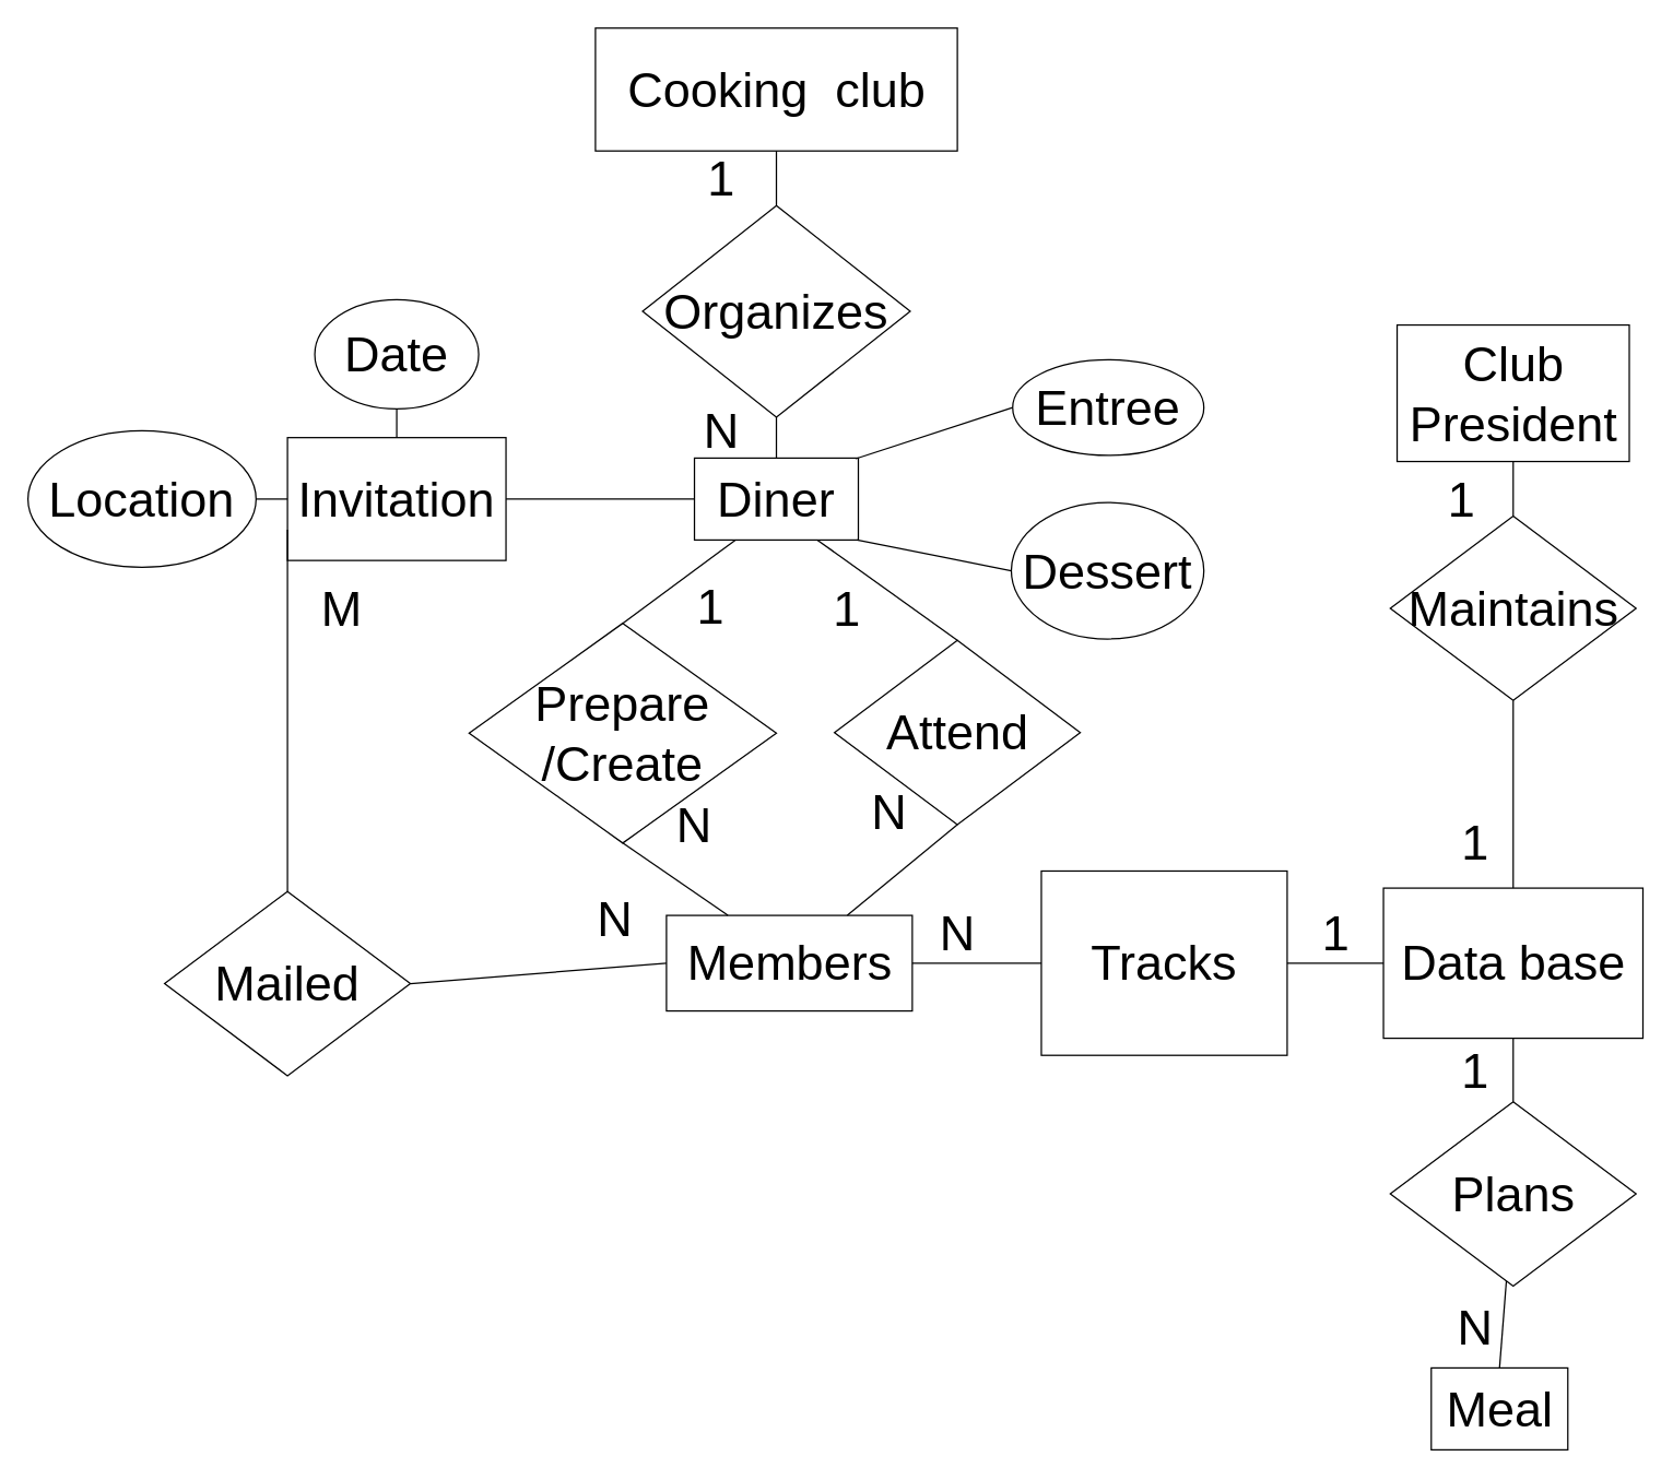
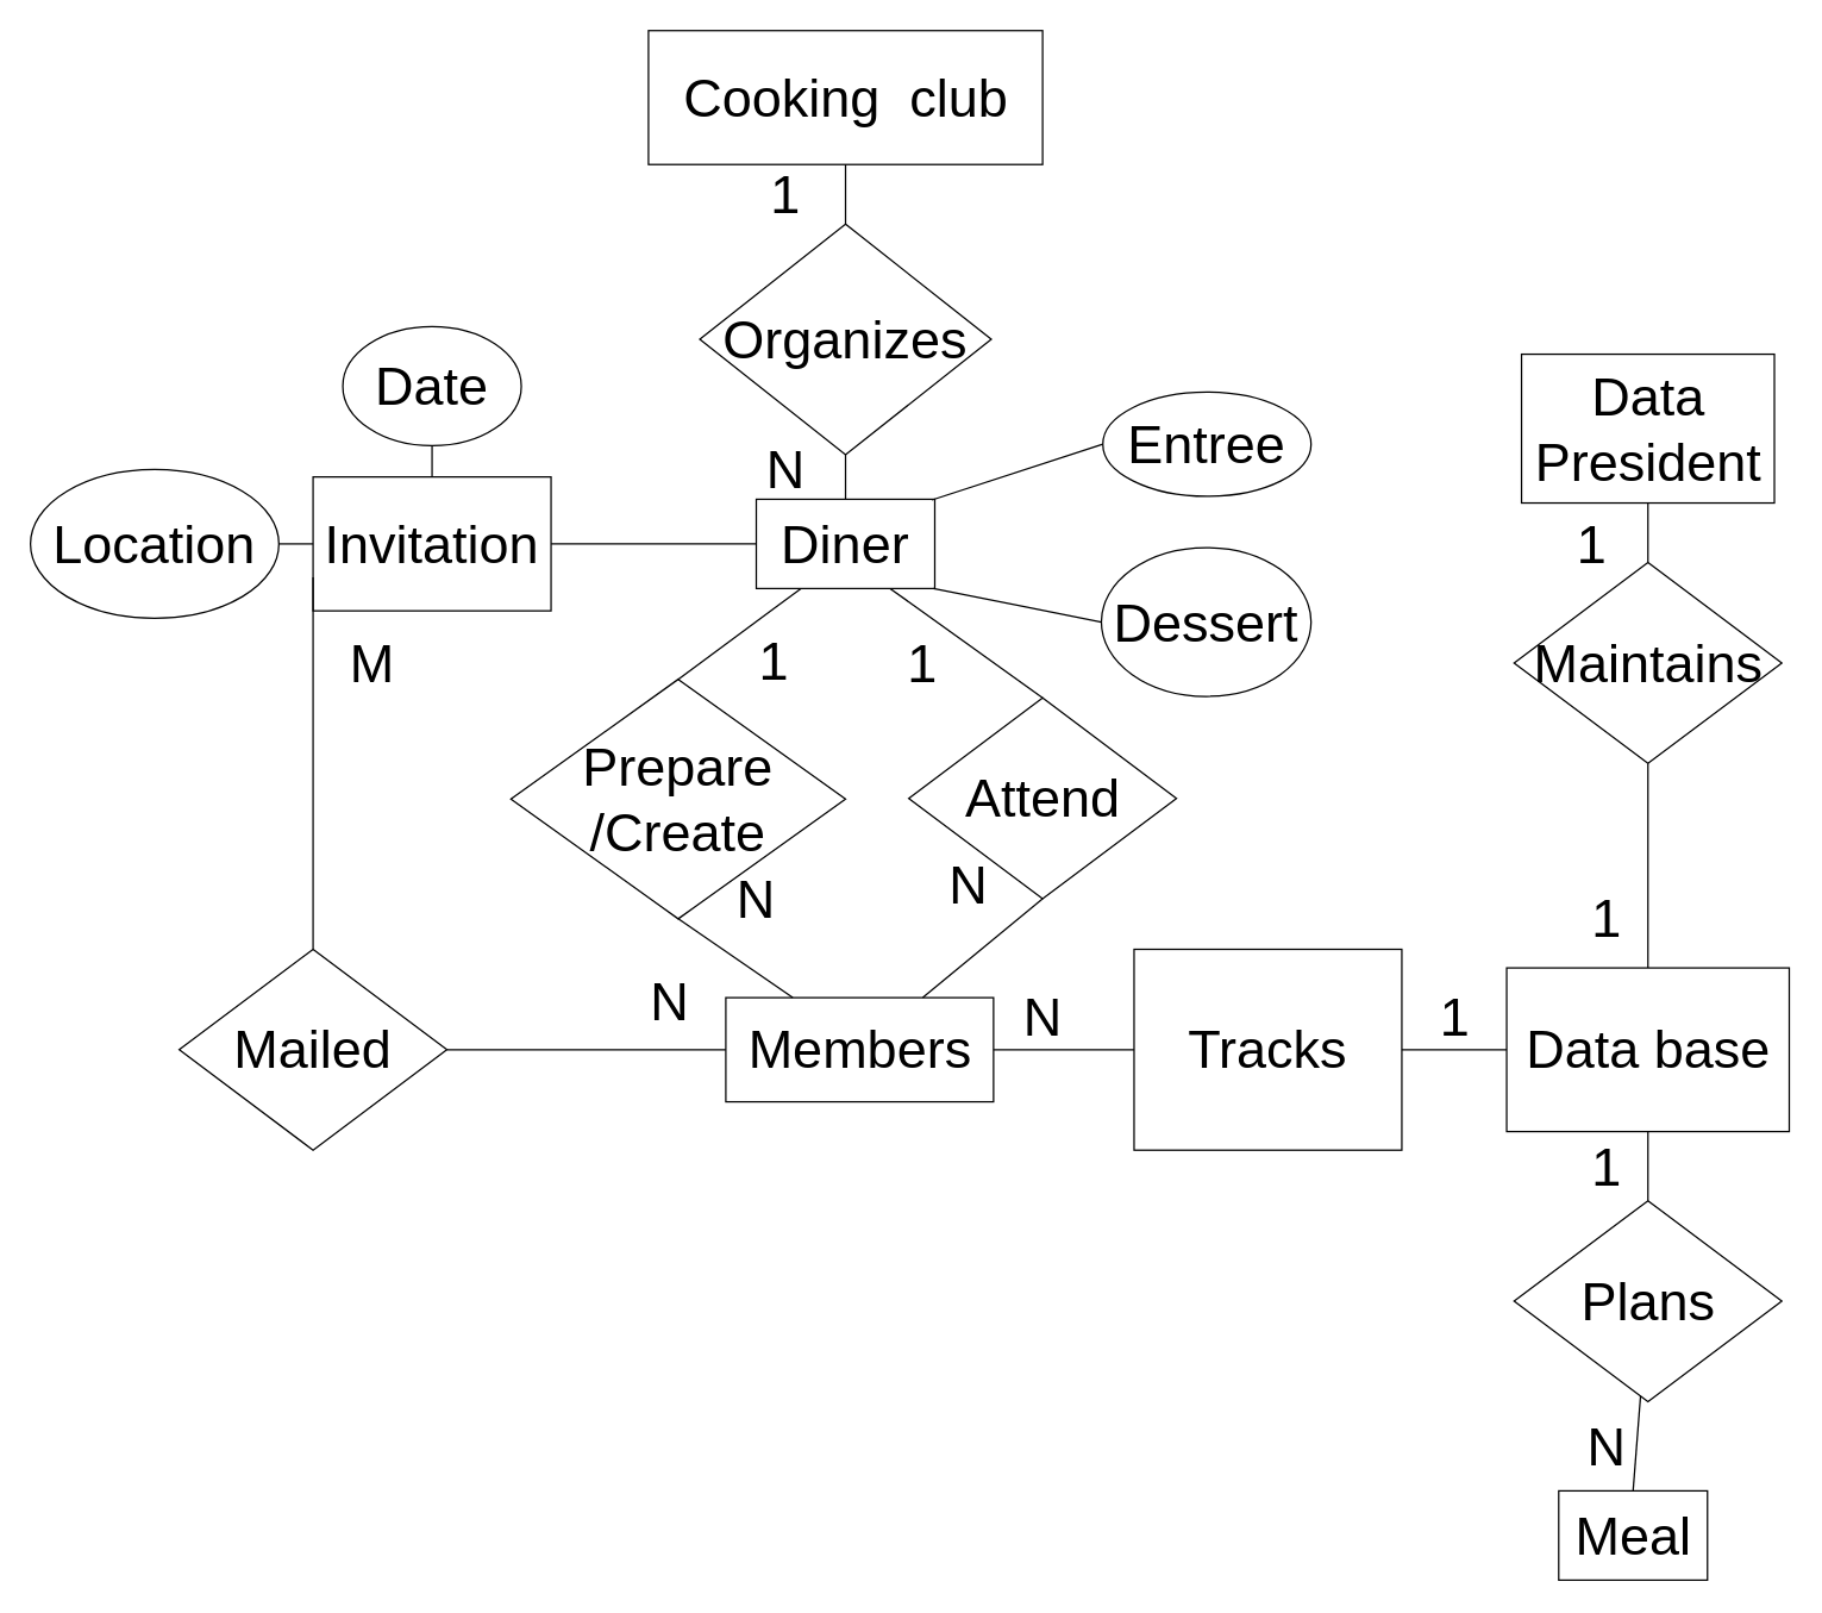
  <mxCell id="0" />
  <mxCell id="1" parent="0" />
  <mxCell id="2" value="&lt;font style=&quot;font-size: 36px&quot;&gt;Diner&lt;/font&gt;" style="rounded=0;whiteSpace=wrap;html=1;" parent="1" vertex="1"><mxGeometry x="508" y="335" width="120" height="60" as="geometry" /></mxCell>
  <mxCell id="3" value="&lt;font style=&quot;font-size: 36px&quot;&gt;Members&lt;/font&gt;" style="rounded=0;whiteSpace=wrap;html=1;" parent="1" vertex="1"><mxGeometry x="487.5" y="670" width="180" height="70" as="geometry" /></mxCell>
- <mxCell id="4" value="&lt;span style=&quot;font-size: 36px&quot;&gt;Club President&lt;/span&gt;" style="rounded=0;whiteSpace=wrap;html=1;" parent="1" vertex="1"><mxGeometry x="1022.5" y="237.5" width="170" height="100" as="geometry" /></mxCell>
+ <mxCell id="4" value="&lt;span style=&quot;font-size: 36px&quot;&gt;Data President&lt;/span&gt;" style="rounded=0;whiteSpace=wrap;html=1;" parent="1" vertex="1"><mxGeometry x="1022.5" y="237.5" width="170" height="100" as="geometry" /></mxCell>
  <mxCell id="5" value="&lt;font style=&quot;font-size: 36px&quot;&gt;Data base&lt;/font&gt;" style="rounded=0;whiteSpace=wrap;html=1;" parent="1" vertex="1"><mxGeometry x="1012.5" y="650" width="190" height="110" as="geometry" /></mxCell>
  <mxCell id="6" value="&lt;font style=&quot;font-size: 36px&quot;&gt;Meal&lt;/font&gt;" style="rounded=0;whiteSpace=wrap;html=1;" parent="1" vertex="1"><mxGeometry x="1047.5" y="1001.5" width="100" height="60" as="geometry" /></mxCell>
  <mxCell id="7" value="&lt;font style=&quot;font-size: 36px&quot;&gt;Attend&lt;/font&gt;" style="rhombus;whiteSpace=wrap;html=1;" parent="1" vertex="1"><mxGeometry x="610.5" y="468.5" width="180" height="135" as="geometry" /></mxCell>
  <mxCell id="8" value="&lt;font style=&quot;font-size: 36px&quot;&gt;Tracks&lt;/font&gt;" style="whiteSpace=wrap;html=1;rounded=0;" parent="1" vertex="1"><mxGeometry x="762" y="637.5" width="180" height="135" as="geometry" /></mxCell>
  <mxCell id="9" value="&lt;font style=&quot;font-size: 36px&quot;&gt;Organizes&lt;/font&gt;" style="rhombus;whiteSpace=wrap;html=1;" parent="1" vertex="1"><mxGeometry x="470" y="150" width="196" height="155" as="geometry" /></mxCell>
  <mxCell id="10" value="&lt;font style=&quot;font-size: 36px&quot;&gt;Plans&lt;/font&gt;" style="rhombus;whiteSpace=wrap;html=1;" parent="1" vertex="1"><mxGeometry x="1017.5" y="806.5" width="180" height="135" as="geometry" /></mxCell>
  <mxCell id="11" value="" style="endArrow=none;html=1;exitX=0.5;exitY=0;exitDx=0;exitDy=0;entryX=0.5;entryY=1;entryDx=0;entryDy=0;" parent="1" source="10" target="5" edge="1"><mxGeometry width="50" height="50" relative="1" as="geometry"><mxPoint x="1090" y="504.289" as="sourcePoint" /><mxPoint x="1100" y="645" as="targetPoint" /></mxGeometry></mxCell>
  <mxCell id="12" value="" style="endArrow=none;html=1;entryX=0.5;entryY=0;entryDx=0;entryDy=0;" parent="1" source="10" target="6" edge="1"><mxGeometry width="50" height="50" relative="1" as="geometry"><mxPoint x="1090" y="710" as="sourcePoint" /><mxPoint x="1090" y="715" as="targetPoint" /></mxGeometry></mxCell>
  <mxCell id="13" value="" style="endArrow=none;html=1;exitX=1;exitY=0.5;exitDx=0;exitDy=0;entryX=0;entryY=0.5;entryDx=0;entryDy=0;" parent="1" source="8" target="5" edge="1"><mxGeometry width="50" height="50" relative="1" as="geometry"><mxPoint x="924.5" y="473.5" as="sourcePoint" /><mxPoint x="990" y="424" as="targetPoint" /></mxGeometry></mxCell>
  <mxCell id="14" value="" style="endArrow=none;html=1;entryX=1;entryY=0.5;entryDx=0;entryDy=0;" parent="1" source="8" target="3" edge="1"><mxGeometry width="50" height="50" relative="1" as="geometry"><mxPoint x="673.789" y="473.5" as="sourcePoint" /><mxPoint x="673.789" y="423.5" as="targetPoint" /></mxGeometry></mxCell>
  <mxCell id="15" value="&lt;font style=&quot;font-size: 36px&quot;&gt;Cooking&amp;nbsp; club&lt;/font&gt;" style="rounded=0;whiteSpace=wrap;html=1;" parent="1" vertex="1"><mxGeometry x="435.5" y="20" width="265" height="90" as="geometry" /></mxCell>
  <mxCell id="16" value="" style="endArrow=none;html=1;entryX=0.5;entryY=1;entryDx=0;entryDy=0;exitX=0.5;exitY=0;exitDx=0;exitDy=0;" parent="1" source="9" target="15" edge="1"><mxGeometry width="50" height="50" relative="1" as="geometry"><mxPoint x="842" y="129.289" as="sourcePoint" /><mxPoint x="842" y="115" as="targetPoint" /></mxGeometry></mxCell>
  <mxCell id="17" value="" style="endArrow=none;html=1;exitX=0.5;exitY=0;exitDx=0;exitDy=0;entryX=0.5;entryY=1;entryDx=0;entryDy=0;" parent="1" source="2" target="9" edge="1"><mxGeometry width="50" height="50" relative="1" as="geometry"><mxPoint x="950" y="345" as="sourcePoint" /><mxPoint x="1000" y="295" as="targetPoint" /></mxGeometry></mxCell>
  <mxCell id="18" value="" style="endArrow=none;html=1;entryX=0.5;entryY=1;entryDx=0;entryDy=0;" parent="1" source="3" target="7" edge="1"><mxGeometry width="50" height="50" relative="1" as="geometry"><mxPoint x="640" y="605" as="sourcePoint" /><mxPoint x="690" y="555" as="targetPoint" /></mxGeometry></mxCell>
  <mxCell id="19" value="" style="endArrow=none;html=1;entryX=0.75;entryY=1;entryDx=0;entryDy=0;exitX=0.5;exitY=0;exitDx=0;exitDy=0;" parent="1" source="7" target="2" edge="1"><mxGeometry width="50" height="50" relative="1" as="geometry"><mxPoint x="660" y="465" as="sourcePoint" /><mxPoint x="710" y="415" as="targetPoint" /></mxGeometry></mxCell>
  <mxCell id="20" value="&lt;font style=&quot;font-size: 36px&quot;&gt;Prepare&lt;br&gt;/Create&lt;br&gt;&lt;/font&gt;" style="rhombus;whiteSpace=wrap;html=1;" parent="1" vertex="1"><mxGeometry x="343" y="456" width="225" height="161" as="geometry" /></mxCell>
  <mxCell id="21" value="" style="endArrow=none;html=1;entryX=0.25;entryY=1;entryDx=0;entryDy=0;exitX=0.5;exitY=0;exitDx=0;exitDy=0;" parent="1" source="20" target="2" edge="1"><mxGeometry width="50" height="50" relative="1" as="geometry"><mxPoint x="499.5" y="410.289" as="sourcePoint" /><mxPoint x="499.5" y="360.289" as="targetPoint" /></mxGeometry></mxCell>
  <mxCell id="22" value="" style="endArrow=none;html=1;entryX=0.25;entryY=0;entryDx=0;entryDy=0;exitX=0.5;exitY=1;exitDx=0;exitDy=0;" parent="1" source="20" target="3" edge="1"><mxGeometry width="50" height="50" relative="1" as="geometry"><mxPoint x="430" y="645" as="sourcePoint" /><mxPoint x="480" y="595" as="targetPoint" /></mxGeometry></mxCell>
  <mxCell id="23" value="&lt;font style=&quot;font-size: 36px&quot;&gt;Maintains&lt;/font&gt;" style="rhombus;whiteSpace=wrap;html=1;" parent="1" vertex="1"><mxGeometry x="1017.5" y="377.5" width="180" height="135" as="geometry" /></mxCell>
  <mxCell id="24" value="" style="endArrow=none;html=1;entryX=0.5;entryY=1;entryDx=0;entryDy=0;exitX=0.5;exitY=0;exitDx=0;exitDy=0;" parent="1" source="23" target="4" edge="1"><mxGeometry width="50" height="50" relative="1" as="geometry"><mxPoint x="1200" y="445" as="sourcePoint" /><mxPoint x="1250" y="395" as="targetPoint" /></mxGeometry></mxCell>
  <mxCell id="25" value="" style="endArrow=none;html=1;entryX=0.5;entryY=1;entryDx=0;entryDy=0;exitX=0.5;exitY=0;exitDx=0;exitDy=0;" parent="1" source="5" target="23" edge="1"><mxGeometry width="50" height="50" relative="1" as="geometry"><mxPoint x="1150" y="585" as="sourcePoint" /><mxPoint x="1160" y="535" as="targetPoint" /></mxGeometry></mxCell>
  <mxCell id="26" value="" style="endArrow=none;html=1;exitX=0;exitY=0.5;exitDx=0;exitDy=0;entryX=1;entryY=0.5;entryDx=0;entryDy=0;" edge="1" parent="1" source="2" target="27"><mxGeometry width="50" height="50" relative="1" as="geometry"><mxPoint x="500" y="365" as="sourcePoint" /><mxPoint x="360" y="375" as="targetPoint" /></mxGeometry></mxCell>
  <mxCell id="27" value="&lt;span style=&quot;font-size: 36px ; white-space: normal&quot;&gt;Invitation&lt;/span&gt;" style="rounded=0;whiteSpace=wrap;html=1;" vertex="1" parent="1"><mxGeometry x="210" y="320" width="160" height="90" as="geometry" /></mxCell>
- <mxCell id="28" value="&lt;font style=&quot;font-size: 36px&quot;&gt;Mailed&lt;/font&gt;" style="rhombus;whiteSpace=wrap;html=1;" vertex="1" parent="1"><mxGeometry x="120" y="652.5" width="180" height="135" as="geometry" /></mxCell>
+ <mxCell id="28" value="&lt;font style=&quot;font-size: 36px&quot;&gt;Mailed&lt;/font&gt;" style="rhombus;whiteSpace=wrap;html=1;" vertex="1" parent="1"><mxGeometry x="120" y="637.5" width="180" height="135" as="geometry" /></mxCell>
  <mxCell id="29" value="" style="endArrow=none;html=1;entryX=0;entryY=0.75;entryDx=0;entryDy=0;exitX=0.5;exitY=0;exitDx=0;exitDy=0;" edge="1" parent="1" source="28" target="27"><mxGeometry width="50" height="50" relative="1" as="geometry"><mxPoint x="160" y="485" as="sourcePoint" /><mxPoint x="210" y="435" as="targetPoint" /></mxGeometry></mxCell>
  <mxCell id="30" value="" style="endArrow=none;html=1;entryX=1;entryY=0.5;entryDx=0;entryDy=0;exitX=0;exitY=0.5;exitDx=0;exitDy=0;" edge="1" parent="1" source="3" target="28"><mxGeometry width="50" height="50" relative="1" as="geometry"><mxPoint x="200" y="695" as="sourcePoint" /><mxPoint x="250" y="645" as="targetPoint" /></mxGeometry></mxCell>
  <mxCell id="31" value="&lt;font style=&quot;font-size: 36px&quot;&gt;Date&lt;/font&gt;" style="ellipse;whiteSpace=wrap;html=1;" vertex="1" parent="1"><mxGeometry x="230" y="219" width="120" height="80" as="geometry" /></mxCell>
  <mxCell id="32" value="&lt;font style=&quot;font-size: 36px&quot;&gt;Location&lt;/font&gt;" style="ellipse;whiteSpace=wrap;html=1;" vertex="1" parent="1"><mxGeometry x="20" y="315" width="167" height="100" as="geometry" /></mxCell>
  <mxCell id="33" value="" style="endArrow=none;html=1;entryX=1;entryY=0.5;entryDx=0;entryDy=0;exitX=0;exitY=0.5;exitDx=0;exitDy=0;" edge="1" parent="1" source="27" target="32"><mxGeometry width="50" height="50" relative="1" as="geometry"><mxPoint x="60" y="385" as="sourcePoint" /><mxPoint x="110" y="335" as="targetPoint" /></mxGeometry></mxCell>
  <mxCell id="34" value="" style="endArrow=none;html=1;exitX=0.5;exitY=0;exitDx=0;exitDy=0;entryX=0.5;entryY=1;entryDx=0;entryDy=0;" edge="1" parent="1" source="27" target="31"><mxGeometry width="50" height="50" relative="1" as="geometry"><mxPoint x="400" y="285" as="sourcePoint" /><mxPoint x="450" y="235" as="targetPoint" /></mxGeometry></mxCell>
  <mxCell id="35" value="&lt;span style=&quot;font-size: 36px&quot;&gt;1&lt;/span&gt;" style="text;html=1;strokeColor=none;fillColor=none;align=center;verticalAlign=middle;whiteSpace=wrap;rounded=0;" vertex="1" parent="1"><mxGeometry x="500" y="435" width="40" height="18" as="geometry" /></mxCell>
  <mxCell id="36" value="&lt;font style=&quot;font-size: 36px&quot;&gt;1&lt;/font&gt;" style="text;html=1;strokeColor=none;fillColor=none;align=center;verticalAlign=middle;whiteSpace=wrap;rounded=0;" vertex="1" parent="1"><mxGeometry x="600" y="435" width="40" height="20" as="geometry" /></mxCell>
  <mxCell id="37" value="&lt;font style=&quot;font-size: 36px&quot;&gt;N&lt;/font&gt;" style="text;html=1;strokeColor=none;fillColor=none;align=center;verticalAlign=middle;whiteSpace=wrap;rounded=0;" vertex="1" parent="1"><mxGeometry x="487.5" y="593.5" width="40" height="20" as="geometry" /></mxCell>
  <mxCell id="38" value="&lt;font style=&quot;font-size: 36px&quot;&gt;N&lt;/font&gt;" style="text;html=1;strokeColor=none;fillColor=none;align=center;verticalAlign=middle;whiteSpace=wrap;rounded=0;" vertex="1" parent="1"><mxGeometry x="630.5" y="583.5" width="40" height="20" as="geometry" /></mxCell>
  <mxCell id="39" value="&lt;span style=&quot;font-size: 36px&quot;&gt;1&lt;/span&gt;" style="text;html=1;strokeColor=none;fillColor=none;align=center;verticalAlign=middle;whiteSpace=wrap;rounded=0;" vertex="1" parent="1"><mxGeometry x="1050" y="355" width="40" height="20" as="geometry" /></mxCell>
  <mxCell id="40" value="&lt;span style=&quot;font-size: 36px&quot;&gt;1&lt;/span&gt;" style="text;html=1;strokeColor=none;fillColor=none;align=center;verticalAlign=middle;whiteSpace=wrap;rounded=0;" vertex="1" parent="1"><mxGeometry x="1060" y="607" width="40" height="20" as="geometry" /></mxCell>
  <mxCell id="41" value="&lt;span style=&quot;font-size: 36px&quot;&gt;1&lt;/span&gt;" style="text;html=1;strokeColor=none;fillColor=none;align=center;verticalAlign=middle;whiteSpace=wrap;rounded=0;" vertex="1" parent="1"><mxGeometry x="1060" y="773.5" width="40" height="20" as="geometry" /></mxCell>
  <mxCell id="42" value="&lt;span style=&quot;font-size: 36px&quot;&gt;N&lt;/span&gt;" style="text;html=1;strokeColor=none;fillColor=none;align=center;verticalAlign=middle;whiteSpace=wrap;rounded=0;" vertex="1" parent="1"><mxGeometry x="1060" y="961.5" width="40" height="20" as="geometry" /></mxCell>
  <mxCell id="43" value="&lt;span style=&quot;font-size: 36px&quot;&gt;1&lt;/span&gt;" style="text;html=1;strokeColor=none;fillColor=none;align=center;verticalAlign=middle;whiteSpace=wrap;rounded=0;" vertex="1" parent="1"><mxGeometry x="508" y="120" width="40" height="20" as="geometry" /></mxCell>
  <mxCell id="44" value="&lt;font style=&quot;font-size: 36px&quot;&gt;N&lt;/font&gt;" style="text;html=1;strokeColor=none;fillColor=none;align=center;verticalAlign=middle;whiteSpace=wrap;rounded=0;" vertex="1" parent="1"><mxGeometry x="508" y="305" width="40" height="20" as="geometry" /></mxCell>
  <mxCell id="45" value="&lt;font style=&quot;font-size: 36px&quot;&gt;N&lt;/font&gt;" style="text;html=1;strokeColor=none;fillColor=none;align=center;verticalAlign=middle;whiteSpace=wrap;rounded=0;" vertex="1" parent="1"><mxGeometry x="430" y="662.5" width="40" height="20" as="geometry" /></mxCell>
  <mxCell id="46" value="&lt;font style=&quot;font-size: 36px&quot;&gt;M&lt;/font&gt;" style="text;html=1;strokeColor=none;fillColor=none;align=center;verticalAlign=middle;whiteSpace=wrap;rounded=0;" vertex="1" parent="1"><mxGeometry x="230" y="435" width="40" height="20" as="geometry" /></mxCell>
  <mxCell id="47" value="&lt;font style=&quot;font-size: 36px&quot;&gt;Entree&lt;/font&gt;" style="ellipse;whiteSpace=wrap;html=1;" vertex="1" parent="1"><mxGeometry x="741" y="263" width="140" height="70" as="geometry" /></mxCell>
  <mxCell id="48" value="&lt;font style=&quot;font-size: 36px&quot;&gt;Dessert&lt;/font&gt;" style="ellipse;whiteSpace=wrap;html=1;" vertex="1" parent="1"><mxGeometry x="740" y="367.5" width="141" height="100" as="geometry" /></mxCell>
  <mxCell id="49" value="" style="endArrow=none;html=1;entryX=0;entryY=0.5;entryDx=0;entryDy=0;exitX=0.984;exitY=0.008;exitDx=0;exitDy=0;exitPerimeter=0;" edge="1" parent="1" source="2" target="47"><mxGeometry width="50" height="50" relative="1" as="geometry"><mxPoint x="660" y="345" as="sourcePoint" /><mxPoint x="710" y="295" as="targetPoint" /></mxGeometry></mxCell>
  <mxCell id="50" value="" style="endArrow=none;html=1;entryX=0;entryY=0.5;entryDx=0;entryDy=0;exitX=0.992;exitY=0.999;exitDx=0;exitDy=0;exitPerimeter=0;" edge="1" parent="1" source="2" target="48"><mxGeometry width="50" height="50" relative="1" as="geometry"><mxPoint x="640" y="385" as="sourcePoint" /><mxPoint x="700" y="355" as="targetPoint" /></mxGeometry></mxCell>
  <mxCell id="51" value="&lt;span style=&quot;font-size: 36px&quot;&gt;1&lt;/span&gt;" style="text;html=1;strokeColor=none;fillColor=none;align=center;verticalAlign=middle;whiteSpace=wrap;rounded=0;" vertex="1" parent="1"><mxGeometry x="957.5" y="672.5" width="40" height="20" as="geometry" /></mxCell>
  <mxCell id="52" value="&lt;span style=&quot;font-size: 36px&quot;&gt;N&lt;/span&gt;" style="text;html=1;strokeColor=none;fillColor=none;align=center;verticalAlign=middle;whiteSpace=wrap;rounded=0;" vertex="1" parent="1"><mxGeometry x="680.5" y="672.5" width="40" height="20" as="geometry" /></mxCell>
